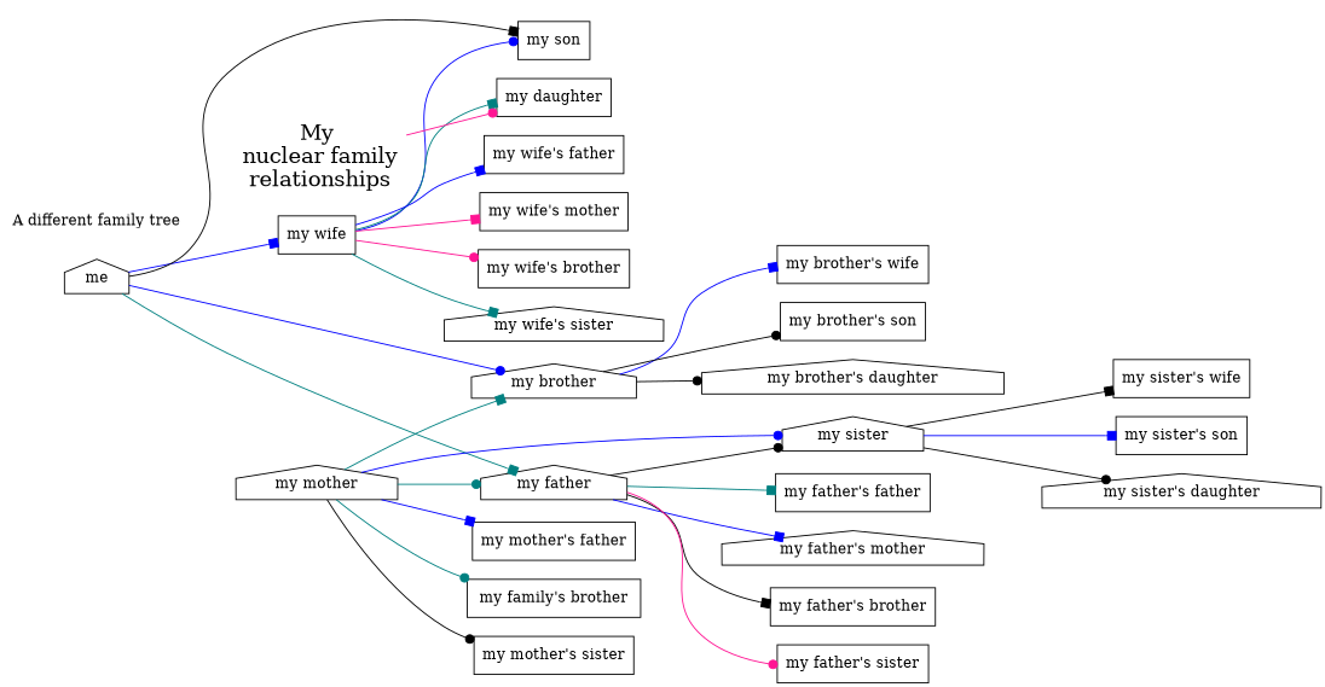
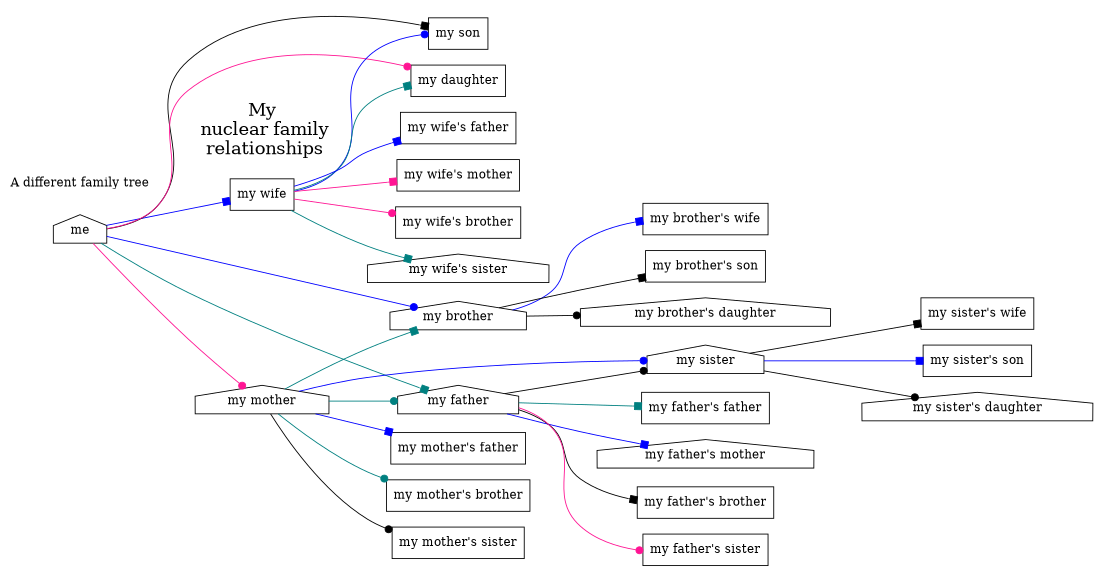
  digraph {
    rankdir=LR
    node [shape=box]
    edge [arrowhead=box color=blue]
    me [shape=house]
    "my wife"
    "my son"
    "my daughter"
    "my brother" [shape=house]
    "my father" [shape=house]
    "my mother" [shape=house]
    "my wife's father"
    "my wife's mother"
    "my wife's brother"
    "my wife's sister" [shape=house]
    "my brother's wife"
    "my brother's son"
    "my brother's daughter" [shape=house]
    "my sister" [shape=house]
    n16 [label="my sister's wife"]
    "my sister's son"
    "my sister's daughter" [shape=house]
    "my father's father"
    "my father's mother" [shape=house]
    "my father's brother"
    "my father's sister"
    "my mother's father"
-   "my mother's brother" [label="my family's brother"]
+   "my mother's brother"
    "my mother's sister"
    "A different family tree" [shape=none]
    "My\n nuclear family\n relationships" [fontsize=20 shape=none]
    me -> "my wife"
    me -> "my son" [color=black]
-   "My\n nuclear family\n relationships" -> "my daughter" [arrowhead=dot color=deeppink]
+   me -> "my daughter" [arrowhead=dot color=deeppink]
    me -> "my brother" [arrowhead=dot]
    me -> "my father" [color=teal]
+   me -> "my mother" [arrowhead=dot color=deeppink]
    "my wife" -> "my son" [arrowhead=dot]
    "my wife" -> "my daughter" [color=teal]
    "my wife" -> "my wife's father"
    "my wife" -> "my wife's mother" [color=deeppink]
    "my wife" -> "my wife's brother" [arrowhead=dot color=deeppink]
    "my wife" -> "my wife's sister" [color=teal]
    "my brother" -> "my brother's wife"
-   "my brother" -> "my brother's son" [arrowhead=dot color=black]
+   "my brother" -> "my brother's son" [color=black]
    "my brother" -> "my brother's daughter" [arrowhead=dot color=black]
    "my father" -> "my sister" [arrowhead=dot color=black]
    "my father" -> "my father's father" [color=teal]
    "my father" -> "my father's mother"
    "my father" -> "my father's brother" [color=black]
    "my father" -> "my father's sister" [arrowhead=dot color=deeppink]
    "my mother" -> "my brother" [color=teal]
    "my mother" -> "my father" [arrowhead=dot color=teal]
    "my mother" -> "my sister" [arrowhead=dot]
    "my mother" -> "my mother's father"
    "my mother" -> "my mother's brother" [arrowhead=dot color=teal]
    "my mother" -> "my mother's sister" [arrowhead=dot color=black]
    "my sister" -> n16 [color=black]
    "my sister" -> "my sister's son"
    "my sister" -> "my sister's daughter" [arrowhead=dot color=black]
  }
